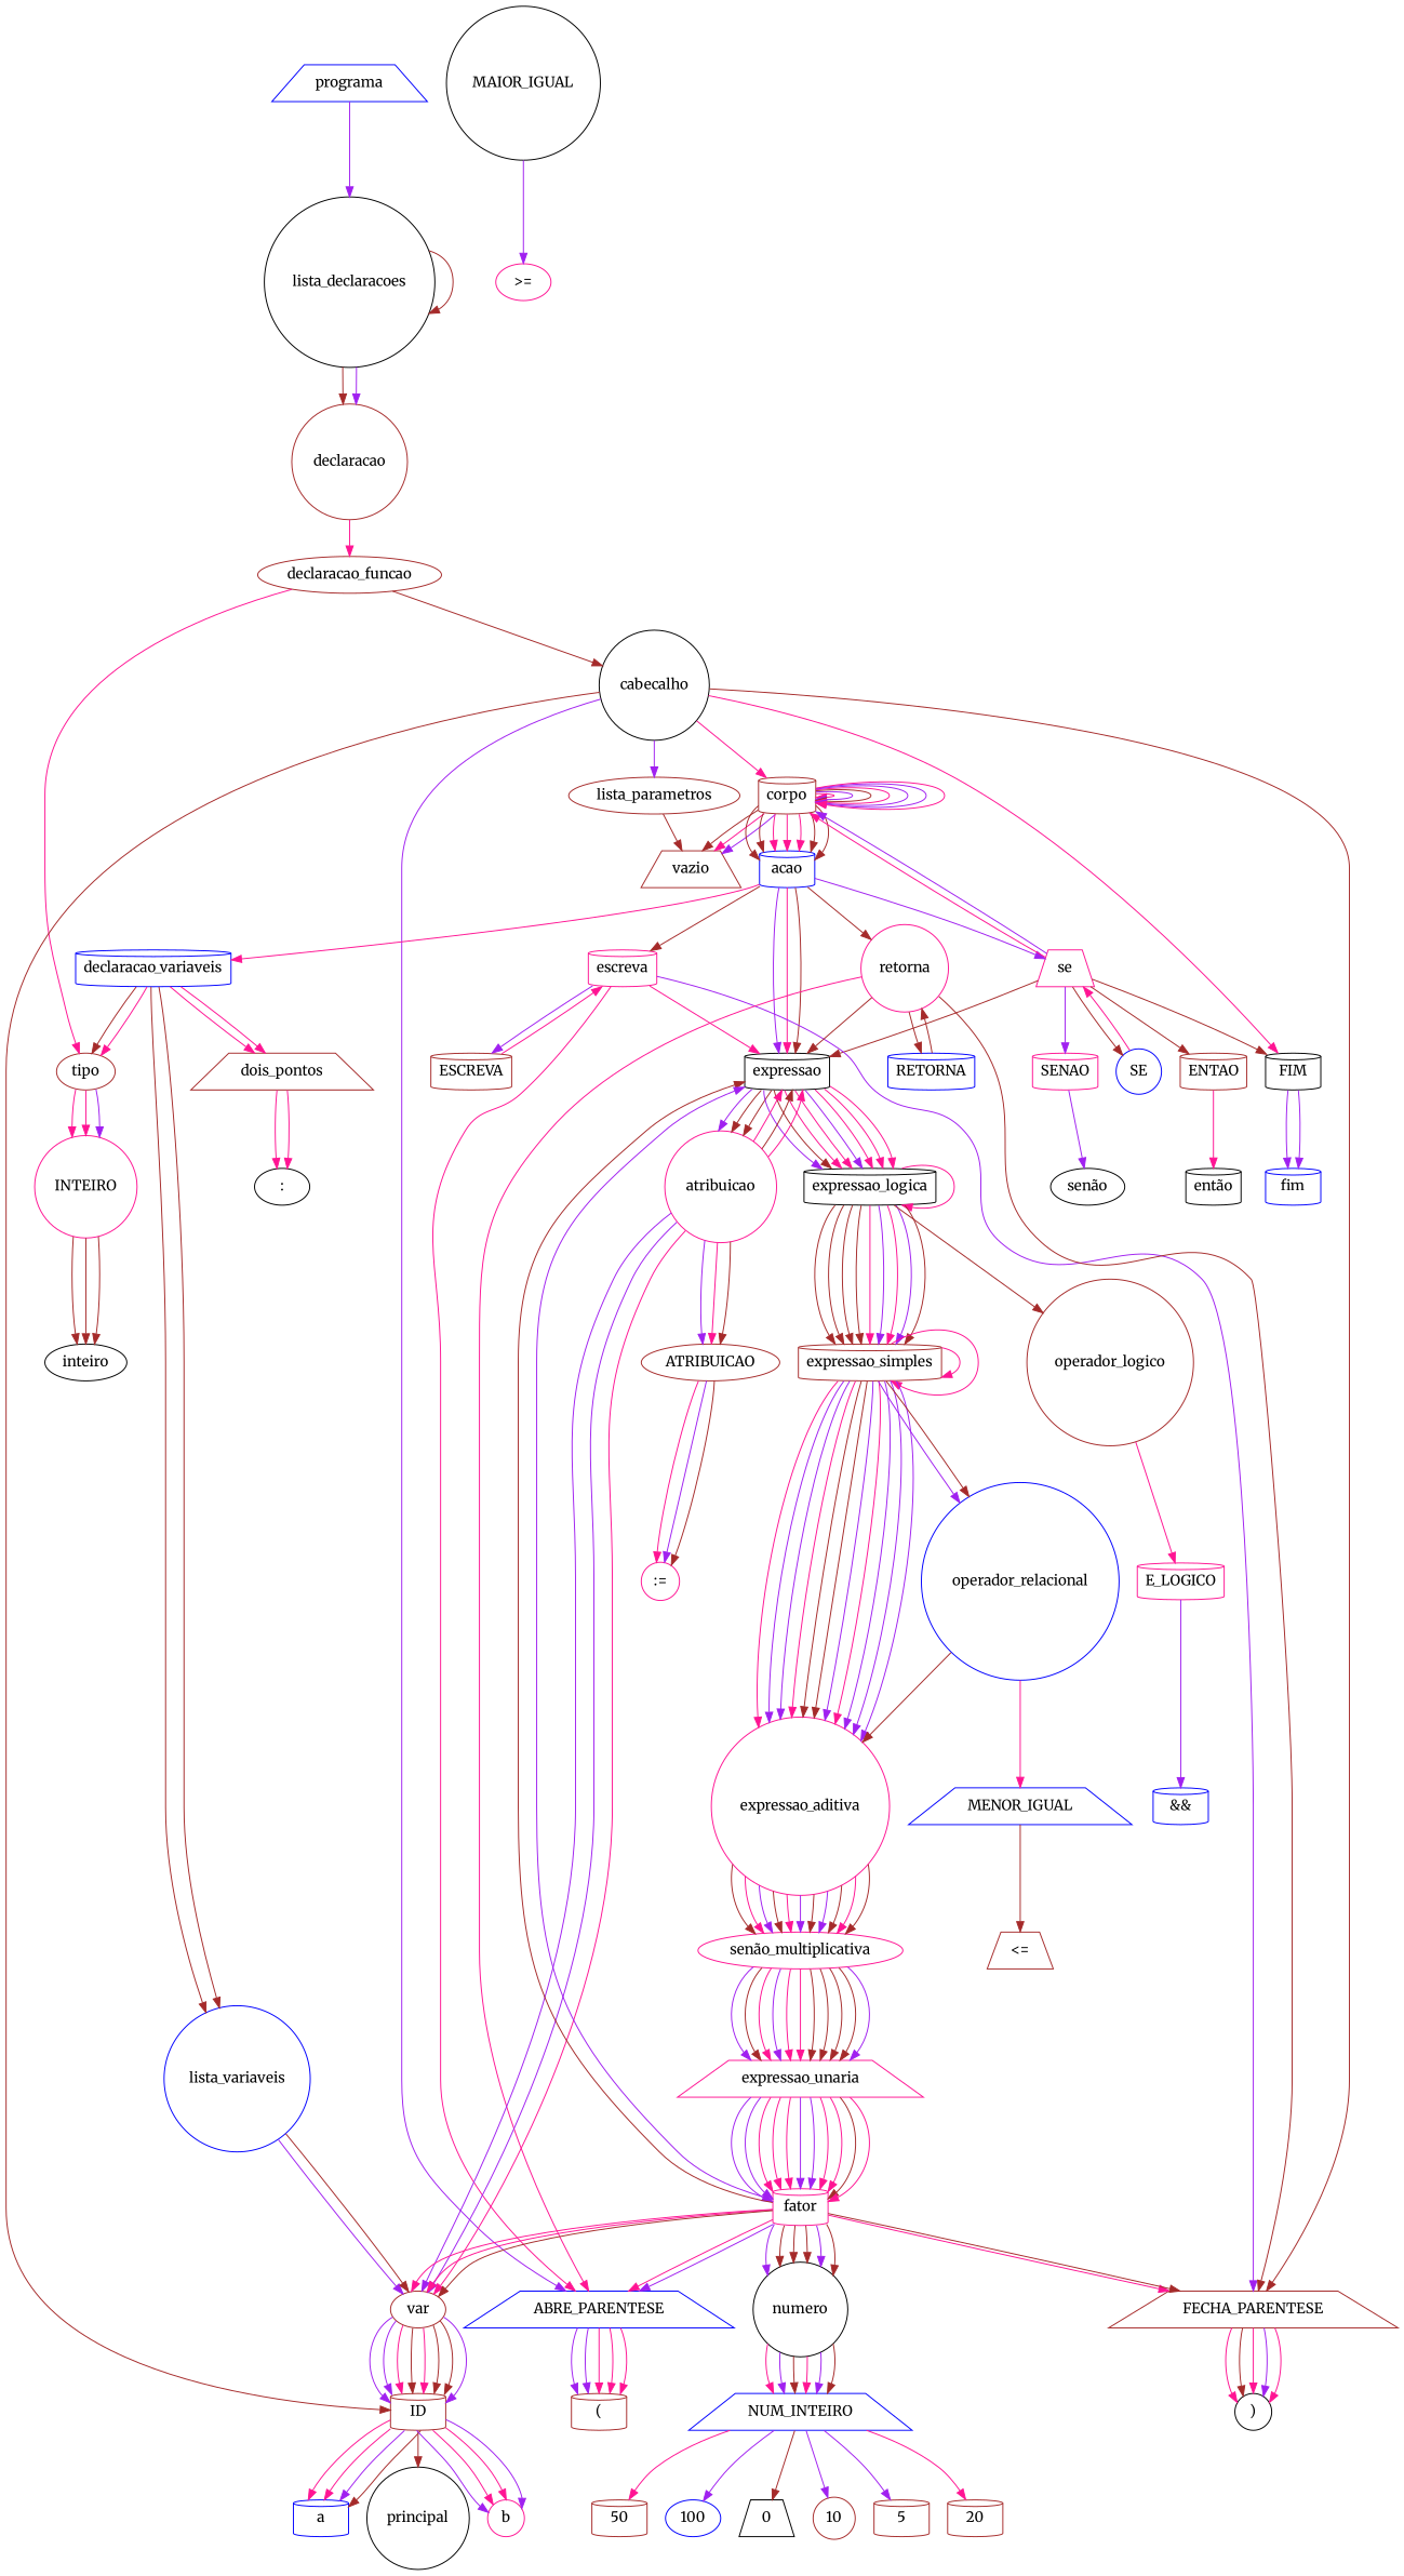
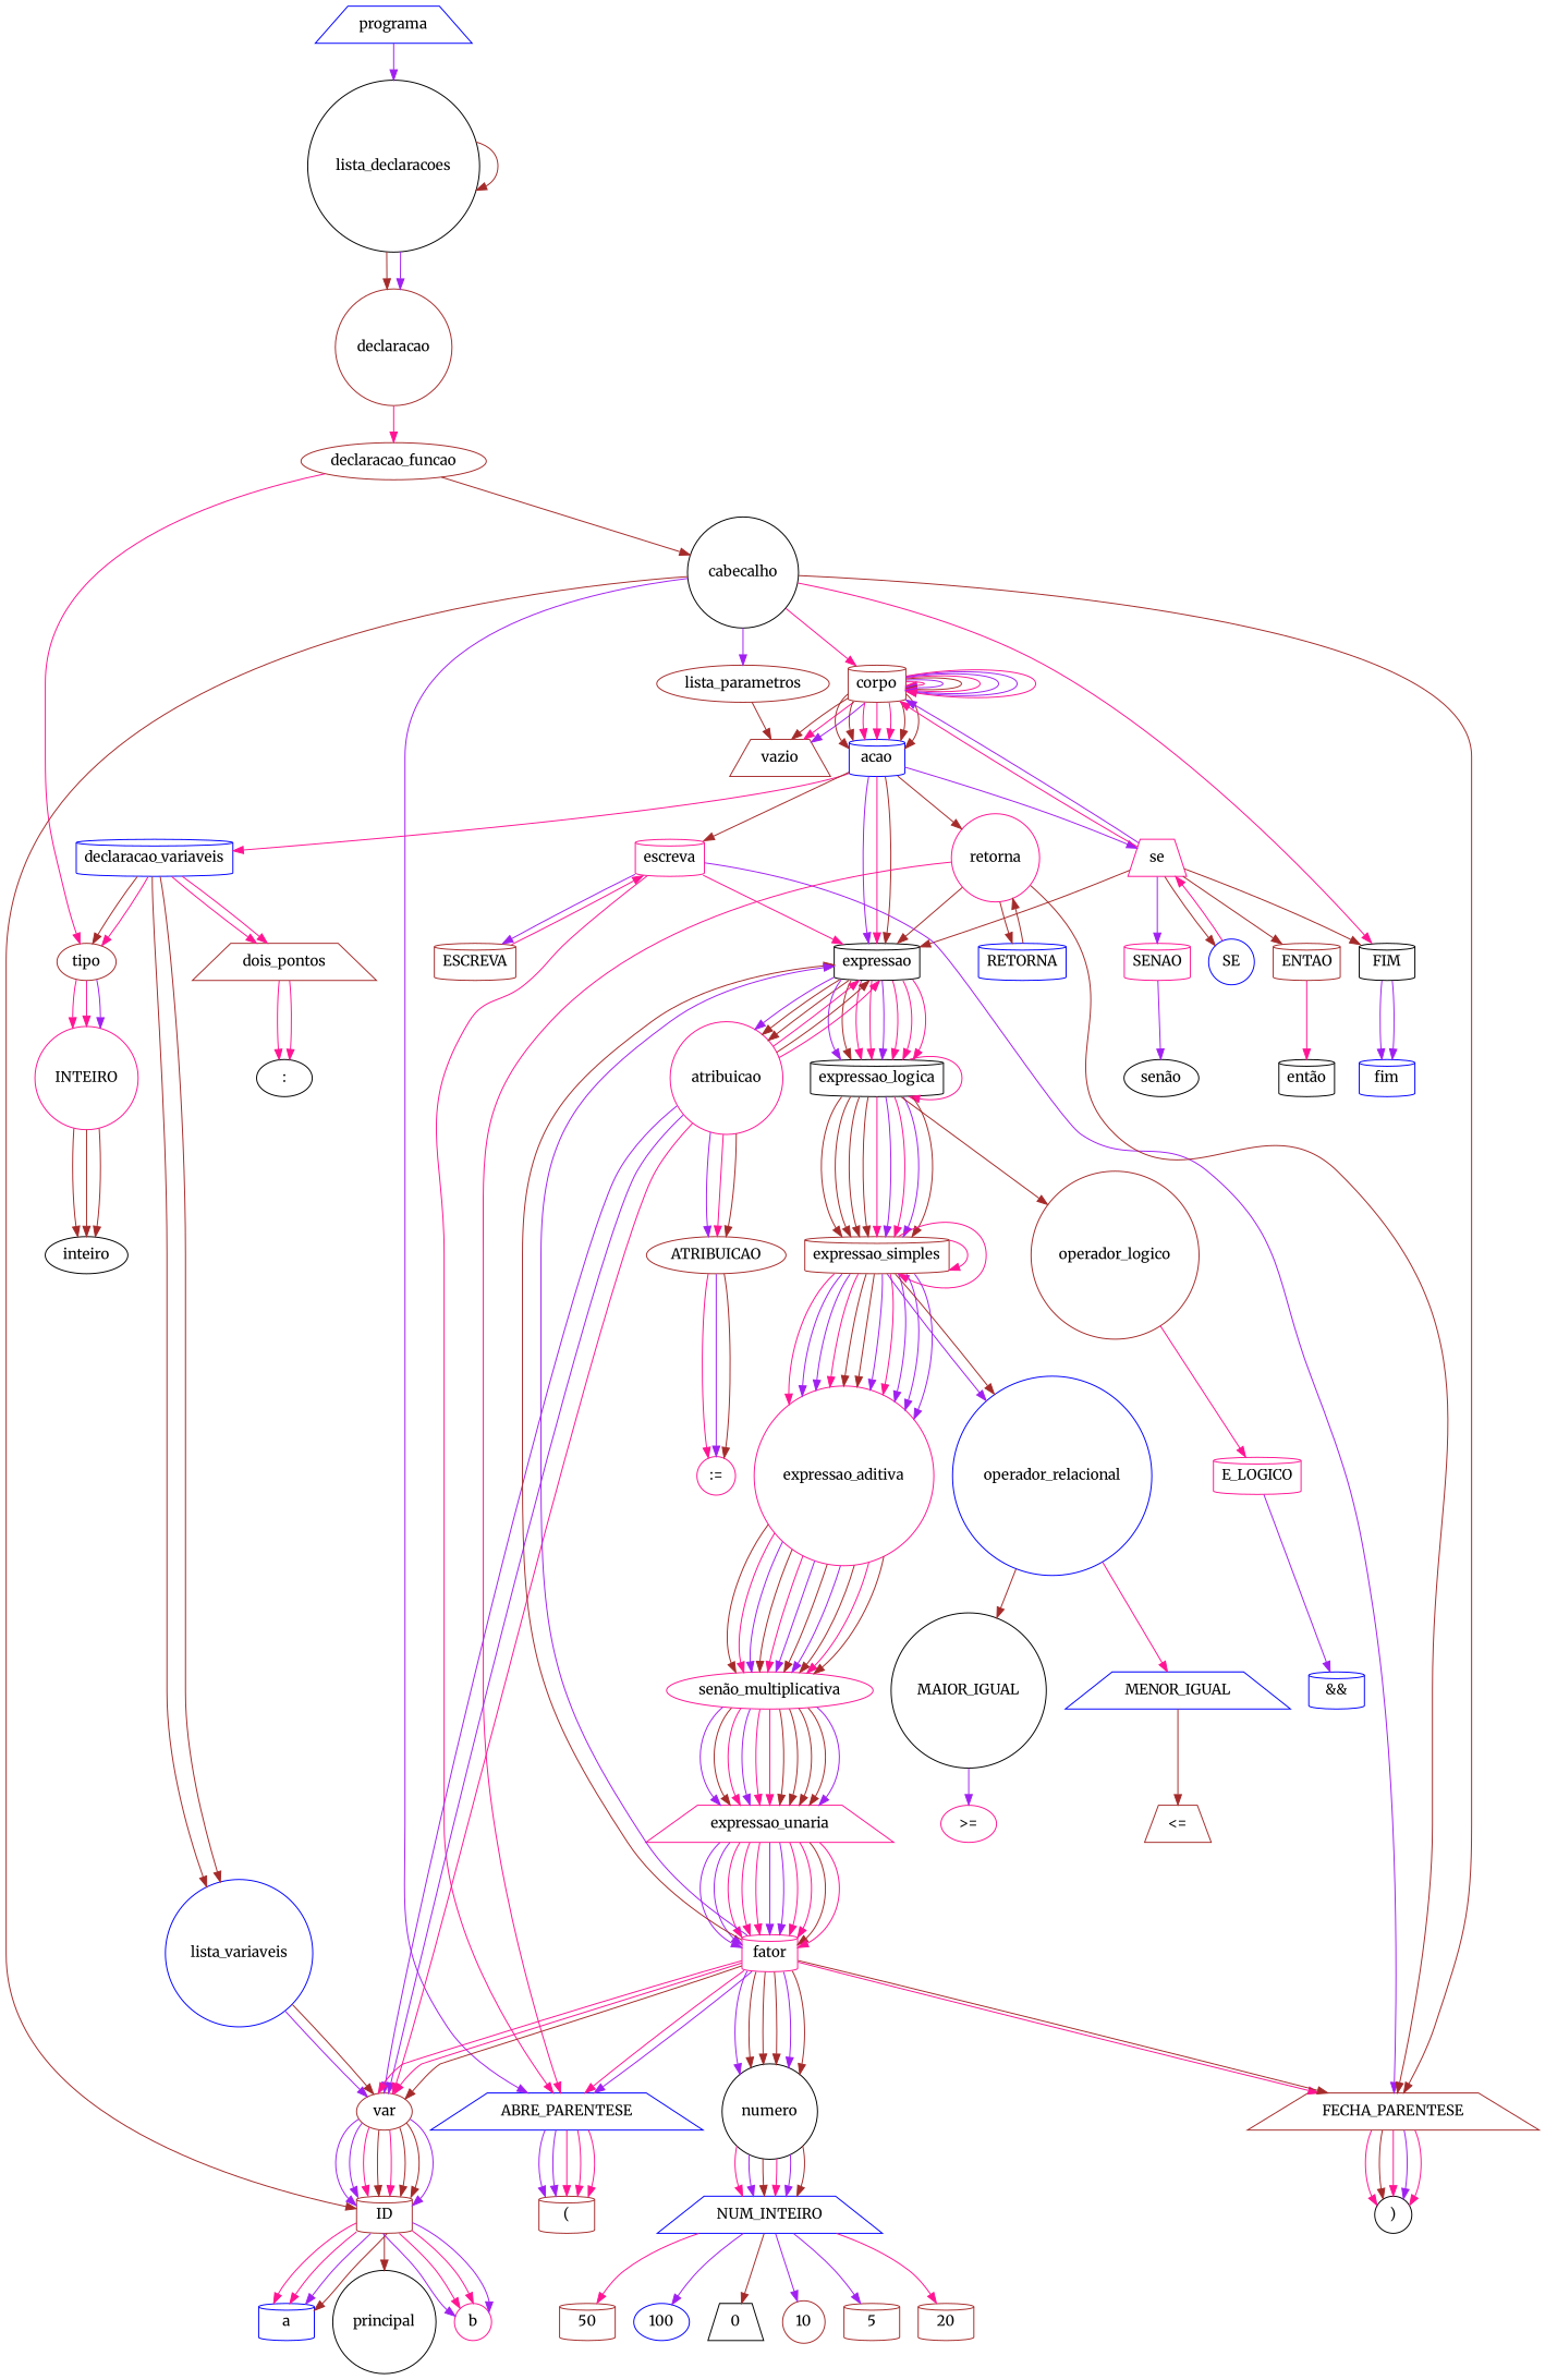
  digraph {
    fontname=Merriweather
    node [color=brown fontname=Merriweather shape=cylinder]
    edge [color=deeppink fontname=Merriweather]
    programa [color=blue shape=trapezium]
    lista_declaracoes [color=black shape=circle]
    declaracao [shape=circle]
    declaracao_funcao [shape=ellipse]
    declaracao_variaveis [color=blue]
    tipo [shape=ellipse]
    dois_pontos [shape=trapezium]
    lista_variaveis [color=blue shape=circle]
    cabecalho [color=black shape=circle]
    INTEIRO [color=deeppink shape=circle]
    ":" [color=black shape=ellipse]
    var [shape=ellipse]
    inteiro [color=black shape=ellipse]
    ID
    a [color=blue]
    principal [color=black shape=circle]
    b [color=deeppink shape=circle]
    ABRE_PARENTESE [color=blue shape=trapezium]
    lista_parametros [shape=ellipse]
    FECHA_PARENTESE [shape=trapezium]
    corpo
    FIM [color=black]
    "("
    vazio [shape=trapezium]
    ")" [color=black shape=circle]
    acao [color=blue]
    fim [color=blue]
    expressao [color=black]
    se [color=deeppink shape=trapezium]
    escreva [color=deeppink]
    retorna [color=deeppink shape=circle]
    atribuicao [color=deeppink shape=circle]
    expressao_logica [color=black]
    SE [color=blue shape=circle]
    ENTAO
    SENAO [color=deeppink]
    ESCREVA
    RETORNA [color=blue]
    ATRIBUICAO [shape=ellipse]
    expressao_simples
    operador_logico [shape=circle]
    ":=" [color=deeppink shape=circle]
    expressao_aditiva [color=deeppink shape=circle]
    operador_relacional [color=blue shape=circle]
    E_LOGICO [color=deeppink]
    n46 [color=deeppink label="senão_multiplicativa" shape=ellipse]
    MAIOR_IGUAL [color=black shape=circle]
    MENOR_IGUAL [color=blue shape=trapezium]
    expressao_unaria [color=deeppink shape=trapezium]
    fator [color=deeppink]
    numero [color=black shape=circle]
    NUM_INTEIRO [color=blue shape=trapezium]
    10 [shape=circle]
    5
    20
    50
    100 [color=blue shape=ellipse]
    0 [color=black shape=trapezium]
    "então" [color=black]
    "senão" [color=black shape=ellipse]
    ">=" [color=deeppink shape=ellipse]
    "<=" [shape=trapezium]
    "&&" [color=blue]
    programa -> lista_declaracoes [color=purple]
    lista_declaracoes -> lista_declaracoes [color=brown]
    lista_declaracoes -> declaracao [color=brown]
    lista_declaracoes -> declaracao [color=purple]
    declaracao -> declaracao_funcao
    declaracao_funcao -> tipo
    declaracao_funcao -> cabecalho [color=brown]
    declaracao_variaveis -> tipo [color=brown]
    declaracao_variaveis -> tipo
    declaracao_variaveis -> dois_pontos
    declaracao_variaveis -> dois_pontos
    declaracao_variaveis -> lista_variaveis [color=brown]
    declaracao_variaveis -> lista_variaveis [color=brown]
    tipo -> INTEIRO
    tipo -> INTEIRO
    tipo -> INTEIRO [color=purple]
    dois_pontos -> ":"
    dois_pontos -> ":"
    lista_variaveis -> var [color=purple]
    lista_variaveis -> var [color=brown]
    cabecalho -> ID [color=brown]
    cabecalho -> ABRE_PARENTESE [color=purple]
    cabecalho -> lista_parametros [color=purple]
    cabecalho -> FECHA_PARENTESE [color=brown]
    cabecalho -> corpo
    cabecalho -> FIM
    INTEIRO -> inteiro [color=brown]
    INTEIRO -> inteiro [color=brown]
    INTEIRO -> inteiro [color=brown]
    var -> ID [color=purple]
    var -> ID [color=purple]
    var -> ID
    var -> ID [color=brown]
    var -> ID
    var -> ID [color=brown]
    var -> ID [color=brown]
    var -> ID [color=purple]
    ID -> a
    ID -> a
    ID -> a [color=purple]
    ID -> a [color=brown]
    ID -> principal [color=brown]
    ID -> b [color=purple]
    ID -> b
    ID -> b
    ID -> b [color=purple]
    ABRE_PARENTESE -> "(" [color=purple]
    ABRE_PARENTESE -> "(" [color=purple]
    ABRE_PARENTESE -> "("
    ABRE_PARENTESE -> "("
    ABRE_PARENTESE -> "("
    lista_parametros -> vazio [color=brown]
    FECHA_PARENTESE -> ")"
    FECHA_PARENTESE -> ")" [color=brown]
    FECHA_PARENTESE -> ")"
    FECHA_PARENTESE -> ")" [color=purple]
    FECHA_PARENTESE -> ")"
    corpo -> corpo
    corpo -> corpo [color=purple]
    corpo -> corpo [color=brown]
    corpo -> corpo
    corpo -> corpo [color=purple]
    corpo -> corpo [color=purple]
    corpo -> corpo
    corpo -> vazio [color=brown]
    corpo -> vazio
    corpo -> vazio [color=purple]
    corpo -> acao [color=brown]
    corpo -> acao [color=brown]
    corpo -> acao
    corpo -> acao
    corpo -> acao
    corpo -> acao [color=brown]
    corpo -> acao [color=brown]
    FIM -> fim [color=purple]
    FIM -> fim [color=purple]
    acao -> declaracao_variaveis
    acao -> expressao [color=purple]
    acao -> expressao
    acao -> expressao [color=brown]
    acao -> se [color=purple]
    acao -> escreva [color=brown]
    acao -> retorna [color=brown]
    expressao -> atribuicao [color=purple]
    expressao -> atribuicao [color=brown]
    expressao -> atribuicao [color=brown]
    expressao -> expressao_logica [color=purple]
    expressao -> expressao_logica [color=brown]
    expressao -> expressao_logica
    expressao -> expressao_logica
    expressao -> expressao_logica [color=purple]
    expressao -> expressao_logica
    expressao -> expressao_logica
    expressao -> expressao_logica
    se -> corpo
    se -> corpo [color=purple]
    se -> FIM [color=brown]
    se -> expressao [color=brown]
    se -> SE [color=brown]
    se -> ENTAO [color=brown]
    se -> SENAO [color=purple]
    escreva -> ABRE_PARENTESE
    escreva -> FECHA_PARENTESE [color=purple]
    escreva -> expressao
    escreva -> ESCREVA [color=purple]
    retorna -> ABRE_PARENTESE
    retorna -> FECHA_PARENTESE [color=brown]
    retorna -> expressao [color=brown]
    retorna -> RETORNA [color=brown]
    atribuicao -> var [color=purple]
    atribuicao -> var [color=purple]
    atribuicao -> var
    atribuicao -> expressao
    atribuicao -> expressao [color=brown]
    atribuicao -> expressao
    atribuicao -> ATRIBUICAO [color=purple]
    atribuicao -> ATRIBUICAO
    atribuicao -> ATRIBUICAO [color=brown]
    expressao_logica -> expressao_logica
    expressao_logica -> expressao_simples [color=brown]
    expressao_logica -> expressao_simples [color=brown]
    expressao_logica -> expressao_simples [color=brown]
    expressao_logica -> expressao_simples [color=brown]
    expressao_logica -> expressao_simples
    expressao_logica -> expressao_simples [color=purple]
    expressao_logica -> expressao_simples
    expressao_logica -> expressao_simples [color=purple]
    expressao_logica -> expressao_simples [color=brown]
    expressao_logica -> operador_logico [color=brown]
    SE -> se
    ENTAO -> "então"
    SENAO -> "senão" [color=purple]
    ESCREVA -> escreva
    RETORNA -> retorna [color=brown]
    ATRIBUICAO -> ":="
    ATRIBUICAO -> ":=" [color=purple]
    ATRIBUICAO -> ":=" [color=brown]
    expressao_simples -> expressao_simples
    expressao_simples -> expressao_simples
    expressao_simples -> expressao_aditiva
    expressao_simples -> expressao_aditiva [color=purple]
    expressao_simples -> expressao_aditiva [color=purple]
    expressao_simples -> expressao_aditiva
    expressao_simples -> expressao_aditiva [color=brown]
    expressao_simples -> expressao_aditiva [color=brown]
    expressao_simples -> expressao_aditiva [color=purple]
    expressao_simples -> expressao_aditiva
    expressao_simples -> expressao_aditiva [color=purple]
    expressao_simples -> expressao_aditiva [color=purple]
    expressao_simples -> expressao_aditiva [color=purple]
    expressao_simples -> operador_relacional [color=purple]
    expressao_simples -> operador_relacional [color=brown]
    operador_logico -> E_LOGICO
    expressao_aditiva -> n46 [color=brown]
    expressao_aditiva -> n46
    expressao_aditiva -> n46 [color=purple]
    expressao_aditiva -> n46 [color=brown]
    expressao_aditiva -> n46
    expressao_aditiva -> n46 [color=purple]
    expressao_aditiva -> n46 [color=brown]
    expressao_aditiva -> n46 [color=purple]
    expressao_aditiva -> n46 [color=brown]
    expressao_aditiva -> n46
    expressao_aditiva -> n46 [color=brown]
-   operador_relacional -> expressao_aditiva [color=brown]
+   operador_relacional -> MAIOR_IGUAL [color=brown]
    operador_relacional -> MENOR_IGUAL
    E_LOGICO -> "&&" [color=purple]
    n46 -> expressao_unaria [color=purple]
    n46 -> expressao_unaria [color=brown]
    n46 -> expressao_unaria
    n46 -> expressao_unaria [color=purple]
    n46 -> expressao_unaria
    n46 -> expressao_unaria
    n46 -> expressao_unaria [color=brown]
    n46 -> expressao_unaria [color=brown]
    n46 -> expressao_unaria [color=brown]
    n46 -> expressao_unaria [color=brown]
    n46 -> expressao_unaria [color=purple]
    MAIOR_IGUAL -> ">=" [color=purple]
    MENOR_IGUAL -> "<=" [color=brown]
    expressao_unaria -> fator [color=purple]
    expressao_unaria -> fator [color=purple]
    expressao_unaria -> fator
    expressao_unaria -> fator
    expressao_unaria -> fator
    expressao_unaria -> fator [color=purple]
    expressao_unaria -> fator [color=purple]
    expressao_unaria -> fator
    expressao_unaria -> fator
    expressao_unaria -> fator [color=brown]
    expressao_unaria -> fator
    fator -> var
    fator -> var
    fator -> var [color=brown]
    fator -> ABRE_PARENTESE
    fator -> ABRE_PARENTESE [color=purple]
    fator -> FECHA_PARENTESE
    fator -> FECHA_PARENTESE [color=brown]
    fator -> expressao [color=brown]
    fator -> expressao [color=purple]
    fator -> numero [color=purple]
    fator -> numero [color=brown]
    fator -> numero [color=brown]
    fator -> numero [color=brown]
    fator -> numero [color=purple]
    fator -> numero [color=brown]
    numero -> NUM_INTEIRO
    numero -> NUM_INTEIRO [color=purple]
    numero -> NUM_INTEIRO [color=brown]
    numero -> NUM_INTEIRO
    numero -> NUM_INTEIRO [color=purple]
    numero -> NUM_INTEIRO [color=brown]
    NUM_INTEIRO -> 10 [color=purple]
    NUM_INTEIRO -> 5 [color=purple]
    NUM_INTEIRO -> 20
    NUM_INTEIRO -> 50
    NUM_INTEIRO -> 100 [color=purple]
    NUM_INTEIRO -> 0 [color=brown]
  }
